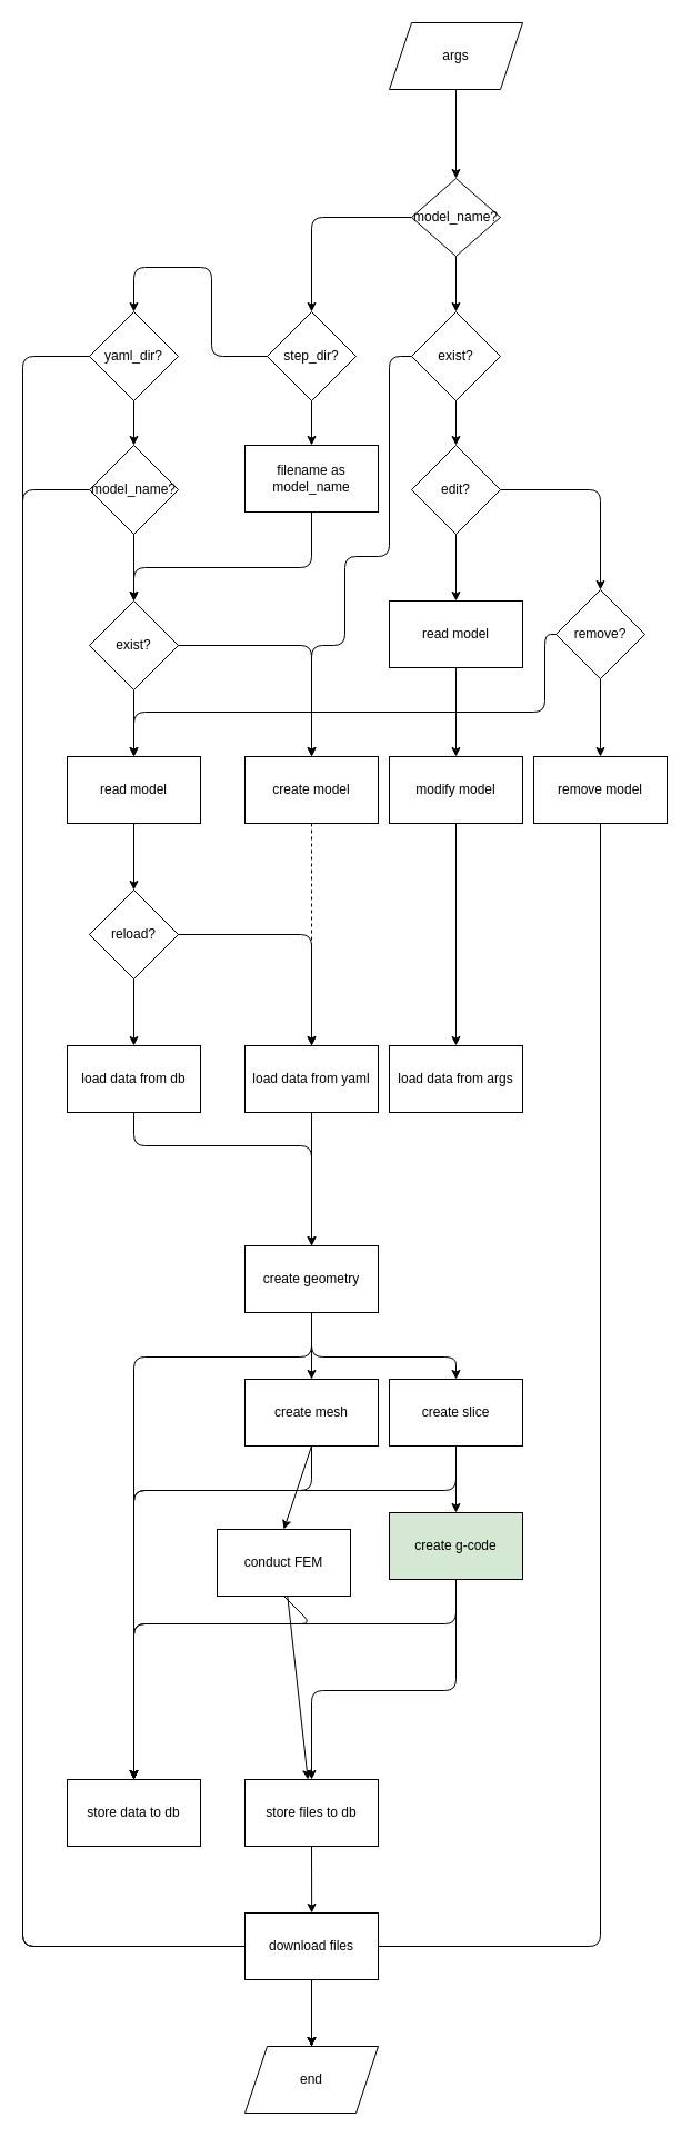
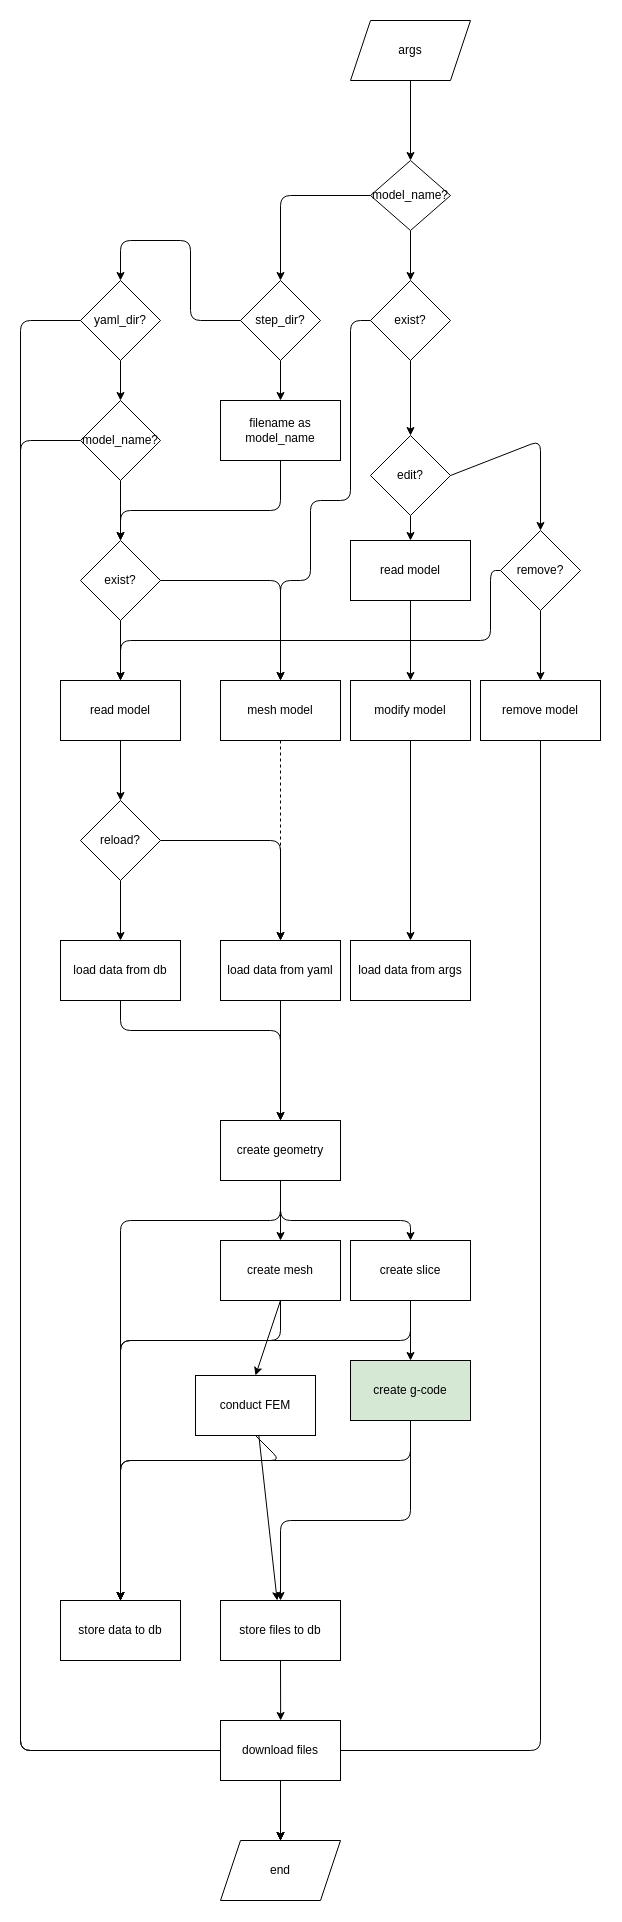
  <mxCell id="0" />
  <mxCell id="1" parent="0" />
  <mxCell id="2" style="edgeStyle=none;html=1;exitX=0.5;exitY=1;exitDx=0;exitDy=0;entryX=0.5;entryY=0;entryDx=0;entryDy=0;" edge="1" parent="1" source="3" target="6"><mxGeometry relative="1" as="geometry" /></mxCell>
  <mxCell id="3" value="args" style="shape=parallelogram;perimeter=parallelogramPerimeter;whiteSpace=wrap;html=1;fixedSize=1;" vertex="1" parent="1"><mxGeometry x="350" y="20" width="120" height="60" as="geometry" /></mxCell>
  <mxCell id="4" style="edgeStyle=none;html=1;exitX=0;exitY=0.5;exitDx=0;exitDy=0;entryX=0.5;entryY=0;entryDx=0;entryDy=0;" edge="1" parent="1" source="6" target="18"><mxGeometry relative="1" as="geometry"><Array as="points"><mxPoint x="280" y="195" /></Array></mxGeometry></mxCell>
  <mxCell id="5" style="edgeStyle=none;html=1;exitX=0.5;exitY=1;exitDx=0;exitDy=0;entryX=0.5;entryY=0;entryDx=0;entryDy=0;fontSize=12;" edge="1" parent="1" source="6" target="36"><mxGeometry relative="1" as="geometry" /></mxCell>
  <mxCell id="6" value="model_name?" style="rhombus;whiteSpace=wrap;html=1;" vertex="1" parent="1"><mxGeometry x="370" y="160" width="80" height="70" as="geometry" /></mxCell>
  <mxCell id="7" style="edgeStyle=none;html=1;exitX=1;exitY=0.5;exitDx=0;exitDy=0;entryX=0.5;entryY=0;entryDx=0;entryDy=0;" edge="1" parent="1" source="9" target="12"><mxGeometry relative="1" as="geometry"><Array as="points"><mxPoint x="540" y="440" /></Array></mxGeometry></mxCell>
  <mxCell id="8" value="" style="edgeStyle=none;html=1;fontSize=12;" edge="1" parent="1" source="9" target="42"><mxGeometry relative="1" as="geometry" /></mxCell>
- <mxCell id="9" value="edit?" style="rhombus;whiteSpace=wrap;html=1;" vertex="1" parent="1"><mxGeometry x="370" y="400" width="80" height="80" as="geometry" /></mxCell>
+ <mxCell id="9" value="edit?" style="rhombus;whiteSpace=wrap;html=1;" vertex="1" parent="1"><mxGeometry x="370" y="435" width="80" height="80" as="geometry" /></mxCell>
  <mxCell id="10" value="" style="edgeStyle=none;html=1;fontSize=12;" edge="1" parent="1" source="12" target="44"><mxGeometry relative="1" as="geometry" /></mxCell>
  <mxCell id="11" style="edgeStyle=none;html=1;exitX=0;exitY=0.5;exitDx=0;exitDy=0;fontSize=12;entryX=0.5;entryY=0;entryDx=0;entryDy=0;" edge="1" parent="1" source="12" target="31"><mxGeometry relative="1" as="geometry"><mxPoint x="200" y="650" as="targetPoint" /><Array as="points"><mxPoint x="490" y="570" /><mxPoint x="490" y="640" /><mxPoint x="120" y="640" /></Array></mxGeometry></mxCell>
  <mxCell id="12" value="remove?" style="rhombus;whiteSpace=wrap;html=1;" vertex="1" parent="1"><mxGeometry x="500" y="530" width="80" height="80" as="geometry" /></mxCell>
  <mxCell id="13" value="" style="edgeStyle=none;html=1;fontSize=12;" edge="1" parent="1" source="15" target="38"><mxGeometry relative="1" as="geometry" /></mxCell>
  <mxCell id="14" style="edgeStyle=none;html=1;exitX=1;exitY=0.5;exitDx=0;exitDy=0;entryX=0.5;entryY=0;entryDx=0;entryDy=0;fontSize=12;" edge="1" parent="1" source="15" target="47"><mxGeometry relative="1" as="geometry"><Array as="points"><mxPoint x="280" y="840" /></Array></mxGeometry></mxCell>
  <mxCell id="15" value="reload?" style="rhombus;whiteSpace=wrap;html=1;" vertex="1" parent="1"><mxGeometry x="80" y="800" width="80" height="80" as="geometry" /></mxCell>
  <mxCell id="16" value="" style="edgeStyle=none;html=1;entryX=0.5;entryY=0;entryDx=0;entryDy=0;exitX=0;exitY=0.5;exitDx=0;exitDy=0;" edge="1" parent="1" source="18" target="21"><mxGeometry relative="1" as="geometry"><Array as="points"><mxPoint x="190" y="320" /><mxPoint x="190" y="240" /><mxPoint x="120" y="240" /></Array></mxGeometry></mxCell>
  <mxCell id="17" value="" style="edgeStyle=none;html=1;" edge="1" parent="1" source="18" target="33"><mxGeometry relative="1" as="geometry" /></mxCell>
  <mxCell id="18" value="step_dir?" style="rhombus;whiteSpace=wrap;html=1;" vertex="1" parent="1"><mxGeometry x="240" y="280" width="80" height="80" as="geometry" /></mxCell>
  <mxCell id="19" style="edgeStyle=none;html=1;exitX=0.5;exitY=1;exitDx=0;exitDy=0;entryX=0.5;entryY=0;entryDx=0;entryDy=0;" edge="1" parent="1" source="21" target="24"><mxGeometry relative="1" as="geometry" /></mxCell>
  <mxCell id="20" style="edgeStyle=none;html=1;exitX=0;exitY=0.5;exitDx=0;exitDy=0;entryX=0.5;entryY=0;entryDx=0;entryDy=0;fontSize=12;" edge="1" parent="1" source="21" target="45"><mxGeometry relative="1" as="geometry"><Array as="points"><mxPoint x="20" y="320" /><mxPoint x="20" y="1750" /><mxPoint x="280" y="1750" /></Array></mxGeometry></mxCell>
  <mxCell id="21" value="yaml_dir?" style="rhombus;whiteSpace=wrap;html=1;" vertex="1" parent="1"><mxGeometry x="80" y="280" width="80" height="80" as="geometry" /></mxCell>
  <mxCell id="22" value="" style="edgeStyle=none;html=1;" edge="1" parent="1" source="24" target="27"><mxGeometry relative="1" as="geometry" /></mxCell>
  <mxCell id="23" style="edgeStyle=none;html=1;exitX=0;exitY=0.5;exitDx=0;exitDy=0;entryX=0.5;entryY=0;entryDx=0;entryDy=0;fontSize=12;" edge="1" parent="1" source="24" target="45"><mxGeometry relative="1" as="geometry"><Array as="points"><mxPoint x="20" y="440" /><mxPoint x="20" y="1750" /><mxPoint x="280" y="1750" /></Array></mxGeometry></mxCell>
  <mxCell id="24" value="model_name?" style="rhombus;whiteSpace=wrap;html=1;" vertex="1" parent="1"><mxGeometry x="80" y="400" width="80" height="80" as="geometry" /></mxCell>
  <mxCell id="25" style="edgeStyle=none;html=1;exitX=0.5;exitY=1;exitDx=0;exitDy=0;entryX=0.5;entryY=0;entryDx=0;entryDy=0;" edge="1" parent="1" source="27" target="31"><mxGeometry relative="1" as="geometry" /></mxCell>
  <mxCell id="26" style="edgeStyle=none;html=1;exitX=1;exitY=0.5;exitDx=0;exitDy=0;entryX=0.5;entryY=0;entryDx=0;entryDy=0;" edge="1" parent="1" source="27" target="29"><mxGeometry relative="1" as="geometry"><Array as="points"><mxPoint x="280" y="580" /></Array></mxGeometry></mxCell>
  <mxCell id="27" value="exist?" style="rhombus;whiteSpace=wrap;html=1;" vertex="1" parent="1"><mxGeometry x="80" y="540" width="80" height="80" as="geometry" /></mxCell>
  <mxCell id="28" style="edgeStyle=none;html=1;exitX=0.5;exitY=1;exitDx=0;exitDy=0;entryX=0.5;entryY=0;entryDx=0;entryDy=0;fontSize=12;dashed=1;" edge="1" parent="1" source="29" target="47"><mxGeometry relative="1" as="geometry" /></mxCell>
- <mxCell id="29" value="create model" style="rounded=0;whiteSpace=wrap;html=1;" vertex="1" parent="1"><mxGeometry x="220" y="680" width="120" height="60" as="geometry" /></mxCell>
+ <mxCell id="29" value="mesh model" style="rounded=0;whiteSpace=wrap;html=1;" vertex="1" parent="1"><mxGeometry x="220" y="680" width="120" height="60" as="geometry" /></mxCell>
  <mxCell id="30" value="" style="edgeStyle=none;html=1;fontSize=12;" edge="1" parent="1" source="31" target="15"><mxGeometry relative="1" as="geometry" /></mxCell>
  <mxCell id="31" value="read model" style="rounded=0;whiteSpace=wrap;html=1;" vertex="1" parent="1"><mxGeometry x="60" y="680" width="120" height="60" as="geometry" /></mxCell>
  <mxCell id="32" style="edgeStyle=none;html=1;exitX=0.5;exitY=1;exitDx=0;exitDy=0;entryX=0.5;entryY=0;entryDx=0;entryDy=0;fontSize=12;" edge="1" parent="1" source="33" target="27"><mxGeometry relative="1" as="geometry"><Array as="points"><mxPoint x="280" y="510" /><mxPoint x="120" y="510" /></Array></mxGeometry></mxCell>
  <mxCell id="33" value="filename as model_name" style="whiteSpace=wrap;html=1;" vertex="1" parent="1"><mxGeometry x="220" y="400" width="120" height="60" as="geometry" /></mxCell>
  <mxCell id="34" value="" style="edgeStyle=none;html=1;fontSize=12;" edge="1" parent="1" source="36" target="9"><mxGeometry relative="1" as="geometry" /></mxCell>
  <mxCell id="35" style="edgeStyle=none;html=1;exitX=0;exitY=0.5;exitDx=0;exitDy=0;entryX=0.5;entryY=0;entryDx=0;entryDy=0;fontSize=12;" edge="1" parent="1" source="36" target="29"><mxGeometry relative="1" as="geometry"><Array as="points"><mxPoint x="350" y="320" /><mxPoint x="350" y="500" /><mxPoint x="310" y="500" /><mxPoint x="310" y="580" /><mxPoint x="280" y="580" /></Array></mxGeometry></mxCell>
  <mxCell id="36" value="exist?" style="rhombus;whiteSpace=wrap;html=1;fontSize=12;" vertex="1" parent="1"><mxGeometry x="370" y="280" width="80" height="80" as="geometry" /></mxCell>
  <mxCell id="37" style="edgeStyle=none;html=1;exitX=0.5;exitY=1;exitDx=0;exitDy=0;entryX=0.5;entryY=0;entryDx=0;entryDy=0;fontSize=12;" edge="1" parent="1" source="38" target="52"><mxGeometry relative="1" as="geometry"><Array as="points"><mxPoint x="120" y="1030" /><mxPoint x="280" y="1030" /></Array></mxGeometry></mxCell>
  <mxCell id="38" value="load data from db" style="rounded=0;whiteSpace=wrap;html=1;" vertex="1" parent="1"><mxGeometry x="60" y="940" width="120" height="60" as="geometry" /></mxCell>
  <mxCell id="39" style="edgeStyle=none;html=1;exitX=0.5;exitY=1;exitDx=0;exitDy=0;entryX=0.5;entryY=0;entryDx=0;entryDy=0;fontSize=12;" edge="1" parent="1" source="40" target="48"><mxGeometry relative="1" as="geometry" /></mxCell>
  <mxCell id="40" value="modify model" style="rounded=0;whiteSpace=wrap;html=1;fontSize=12;" vertex="1" parent="1"><mxGeometry x="350" y="680" width="120" height="60" as="geometry" /></mxCell>
  <mxCell id="41" value="" style="edgeStyle=none;html=1;fontSize=12;" edge="1" parent="1" source="42" target="40"><mxGeometry relative="1" as="geometry" /></mxCell>
  <mxCell id="42" value="read model" style="rounded=0;whiteSpace=wrap;html=1;fontSize=12;" vertex="1" parent="1"><mxGeometry x="350" y="540" width="120" height="60" as="geometry" /></mxCell>
  <mxCell id="43" style="edgeStyle=none;html=1;exitX=0.5;exitY=1;exitDx=0;exitDy=0;entryX=0.5;entryY=0;entryDx=0;entryDy=0;fontSize=12;" edge="1" parent="1" source="44" target="45"><mxGeometry relative="1" as="geometry"><Array as="points"><mxPoint x="540" y="1750" /><mxPoint x="280" y="1750" /></Array></mxGeometry></mxCell>
  <mxCell id="44" value="remove model" style="whiteSpace=wrap;html=1;" vertex="1" parent="1"><mxGeometry x="480" y="680" width="120" height="60" as="geometry" /></mxCell>
  <mxCell id="45" value="end" style="shape=parallelogram;perimeter=parallelogramPerimeter;whiteSpace=wrap;html=1;fixedSize=1;fontSize=12;" vertex="1" parent="1"><mxGeometry x="220" y="1840" width="120" height="60" as="geometry" /></mxCell>
  <mxCell id="46" value="" style="edgeStyle=none;html=1;fontSize=12;" edge="1" parent="1" source="47" target="52"><mxGeometry relative="1" as="geometry" /></mxCell>
  <mxCell id="47" value="load data from yaml" style="rounded=0;whiteSpace=wrap;html=1;fontSize=12;" vertex="1" parent="1"><mxGeometry x="220" y="940" width="120" height="60" as="geometry" /></mxCell>
  <mxCell id="48" value="load data from args" style="rounded=0;whiteSpace=wrap;html=1;fontSize=12;" vertex="1" parent="1"><mxGeometry x="350" y="940" width="120" height="60" as="geometry" /></mxCell>
  <mxCell id="49" value="" style="edgeStyle=none;html=1;fontSize=12;" edge="1" parent="1" source="52" target="55"><mxGeometry relative="1" as="geometry" /></mxCell>
  <mxCell id="50" style="edgeStyle=none;html=1;exitX=0.5;exitY=1;exitDx=0;exitDy=0;entryX=0.5;entryY=0;entryDx=0;entryDy=0;fontSize=12;" edge="1" parent="1" source="52" target="62"><mxGeometry relative="1" as="geometry"><Array as="points"><mxPoint x="280" y="1220" /><mxPoint x="120" y="1220" /></Array></mxGeometry></mxCell>
  <mxCell id="51" style="edgeStyle=none;html=1;exitX=0.5;exitY=1;exitDx=0;exitDy=0;entryX=0.5;entryY=0;entryDx=0;entryDy=0;fontSize=12;" edge="1" parent="1" source="52" target="58"><mxGeometry relative="1" as="geometry"><Array as="points"><mxPoint x="280" y="1220" /><mxPoint x="410" y="1220" /></Array></mxGeometry></mxCell>
  <mxCell id="52" value="create geometry" style="rounded=0;whiteSpace=wrap;html=1;fontSize=12;" vertex="1" parent="1"><mxGeometry x="220" y="1120" width="120" height="60" as="geometry" /></mxCell>
  <mxCell id="53" style="edgeStyle=none;html=1;exitX=0.5;exitY=1;exitDx=0;exitDy=0;fontSize=12;entryX=0.5;entryY=0;entryDx=0;entryDy=0;" edge="1" parent="1" source="55" target="62"><mxGeometry relative="1" as="geometry"><mxPoint x="120" y="1470" as="targetPoint" /><Array as="points"><mxPoint x="280" y="1340" /><mxPoint x="120" y="1340" /></Array></mxGeometry></mxCell>
  <mxCell id="54" style="edgeStyle=none;html=1;exitX=0.5;exitY=1;exitDx=0;exitDy=0;entryX=0.5;entryY=0;entryDx=0;entryDy=0;fontSize=12;" edge="1" parent="1" source="55" target="65"><mxGeometry relative="1" as="geometry" /></mxCell>
  <mxCell id="55" value="create mesh" style="rounded=0;whiteSpace=wrap;html=1;fontSize=12;" vertex="1" parent="1"><mxGeometry x="220" y="1240" width="120" height="60" as="geometry" /></mxCell>
  <mxCell id="56" value="" style="edgeStyle=none;html=1;fontSize=12;" edge="1" parent="1" source="58" target="61"><mxGeometry relative="1" as="geometry" /></mxCell>
  <mxCell id="57" style="edgeStyle=none;html=1;exitX=0.5;exitY=1;exitDx=0;exitDy=0;fontSize=12;entryX=0.5;entryY=0;entryDx=0;entryDy=0;" edge="1" parent="1" source="58" target="62"><mxGeometry relative="1" as="geometry"><mxPoint x="120" y="1470" as="targetPoint" /><Array as="points"><mxPoint x="410" y="1340" /><mxPoint x="120" y="1340" /><mxPoint x="120" y="1450" /></Array></mxGeometry></mxCell>
  <mxCell id="58" value="create slice" style="rounded=0;whiteSpace=wrap;html=1;fontSize=12;" vertex="1" parent="1"><mxGeometry x="350" y="1240" width="120" height="60" as="geometry" /></mxCell>
  <mxCell id="59" style="edgeStyle=none;html=1;exitX=0.5;exitY=1;exitDx=0;exitDy=0;entryX=0.5;entryY=0;entryDx=0;entryDy=0;fontSize=12;" edge="1" parent="1" source="61" target="62"><mxGeometry relative="1" as="geometry"><Array as="points"><mxPoint x="410" y="1460" /><mxPoint x="120" y="1460" /><mxPoint x="120" y="1560" /></Array></mxGeometry></mxCell>
  <mxCell id="60" style="edgeStyle=none;html=1;exitX=0.5;exitY=1;exitDx=0;exitDy=0;entryX=0.5;entryY=0;entryDx=0;entryDy=0;fontSize=12;" edge="1" parent="1" source="61" target="67"><mxGeometry relative="1" as="geometry"><Array as="points"><mxPoint x="410" y="1520" /><mxPoint x="280" y="1520" /></Array></mxGeometry></mxCell>
  <mxCell id="61" value="create g-code" style="rounded=0;whiteSpace=wrap;html=1;fontSize=12;fillColor=#d5e8d4;" vertex="1" parent="1"><mxGeometry x="350" y="1360" width="120" height="60" as="geometry" /></mxCell>
  <mxCell id="62" value="store data to db" style="rounded=0;whiteSpace=wrap;html=1;fontSize=12;" vertex="1" parent="1"><mxGeometry x="60" y="1600" width="120" height="60" as="geometry" /></mxCell>
  <mxCell id="63" style="edgeStyle=none;html=1;exitX=0.5;exitY=1;exitDx=0;exitDy=0;entryX=0.5;entryY=0;entryDx=0;entryDy=0;fontSize=12;" edge="1" parent="1" source="65" target="62"><mxGeometry relative="1" as="geometry"><Array as="points"><mxPoint x="280" y="1460" /><mxPoint x="120" y="1460" /></Array></mxGeometry></mxCell>
  <mxCell id="64" value="" style="edgeStyle=none;html=1;fontSize=12;" edge="1" parent="1" source="65" target="67"><mxGeometry relative="1" as="geometry" /></mxCell>
  <mxCell id="65" value="conduct FEM" style="rounded=0;whiteSpace=wrap;html=1;fontSize=12;" vertex="1" parent="1"><mxGeometry x="195" y="1375" width="120" height="60" as="geometry" /></mxCell>
  <mxCell id="66" style="edgeStyle=none;html=1;exitX=0.5;exitY=1;exitDx=0;exitDy=0;fontSize=12;" edge="1" parent="1" source="67"><mxGeometry relative="1" as="geometry"><mxPoint x="280.143" y="1720" as="targetPoint" /></mxGeometry></mxCell>
  <mxCell id="67" value="store files to db" style="whiteSpace=wrap;html=1;rounded=0;" vertex="1" parent="1"><mxGeometry x="220" y="1600" width="120" height="60" as="geometry" /></mxCell>
  <mxCell id="68" value="" style="edgeStyle=none;html=1;fontSize=12;" edge="1" parent="1" source="69" target="45"><mxGeometry relative="1" as="geometry" /></mxCell>
  <mxCell id="69" value="download files" style="rounded=0;whiteSpace=wrap;html=1;fontSize=12;" vertex="1" parent="1"><mxGeometry x="220" y="1720" width="120" height="60" as="geometry" /></mxCell>
